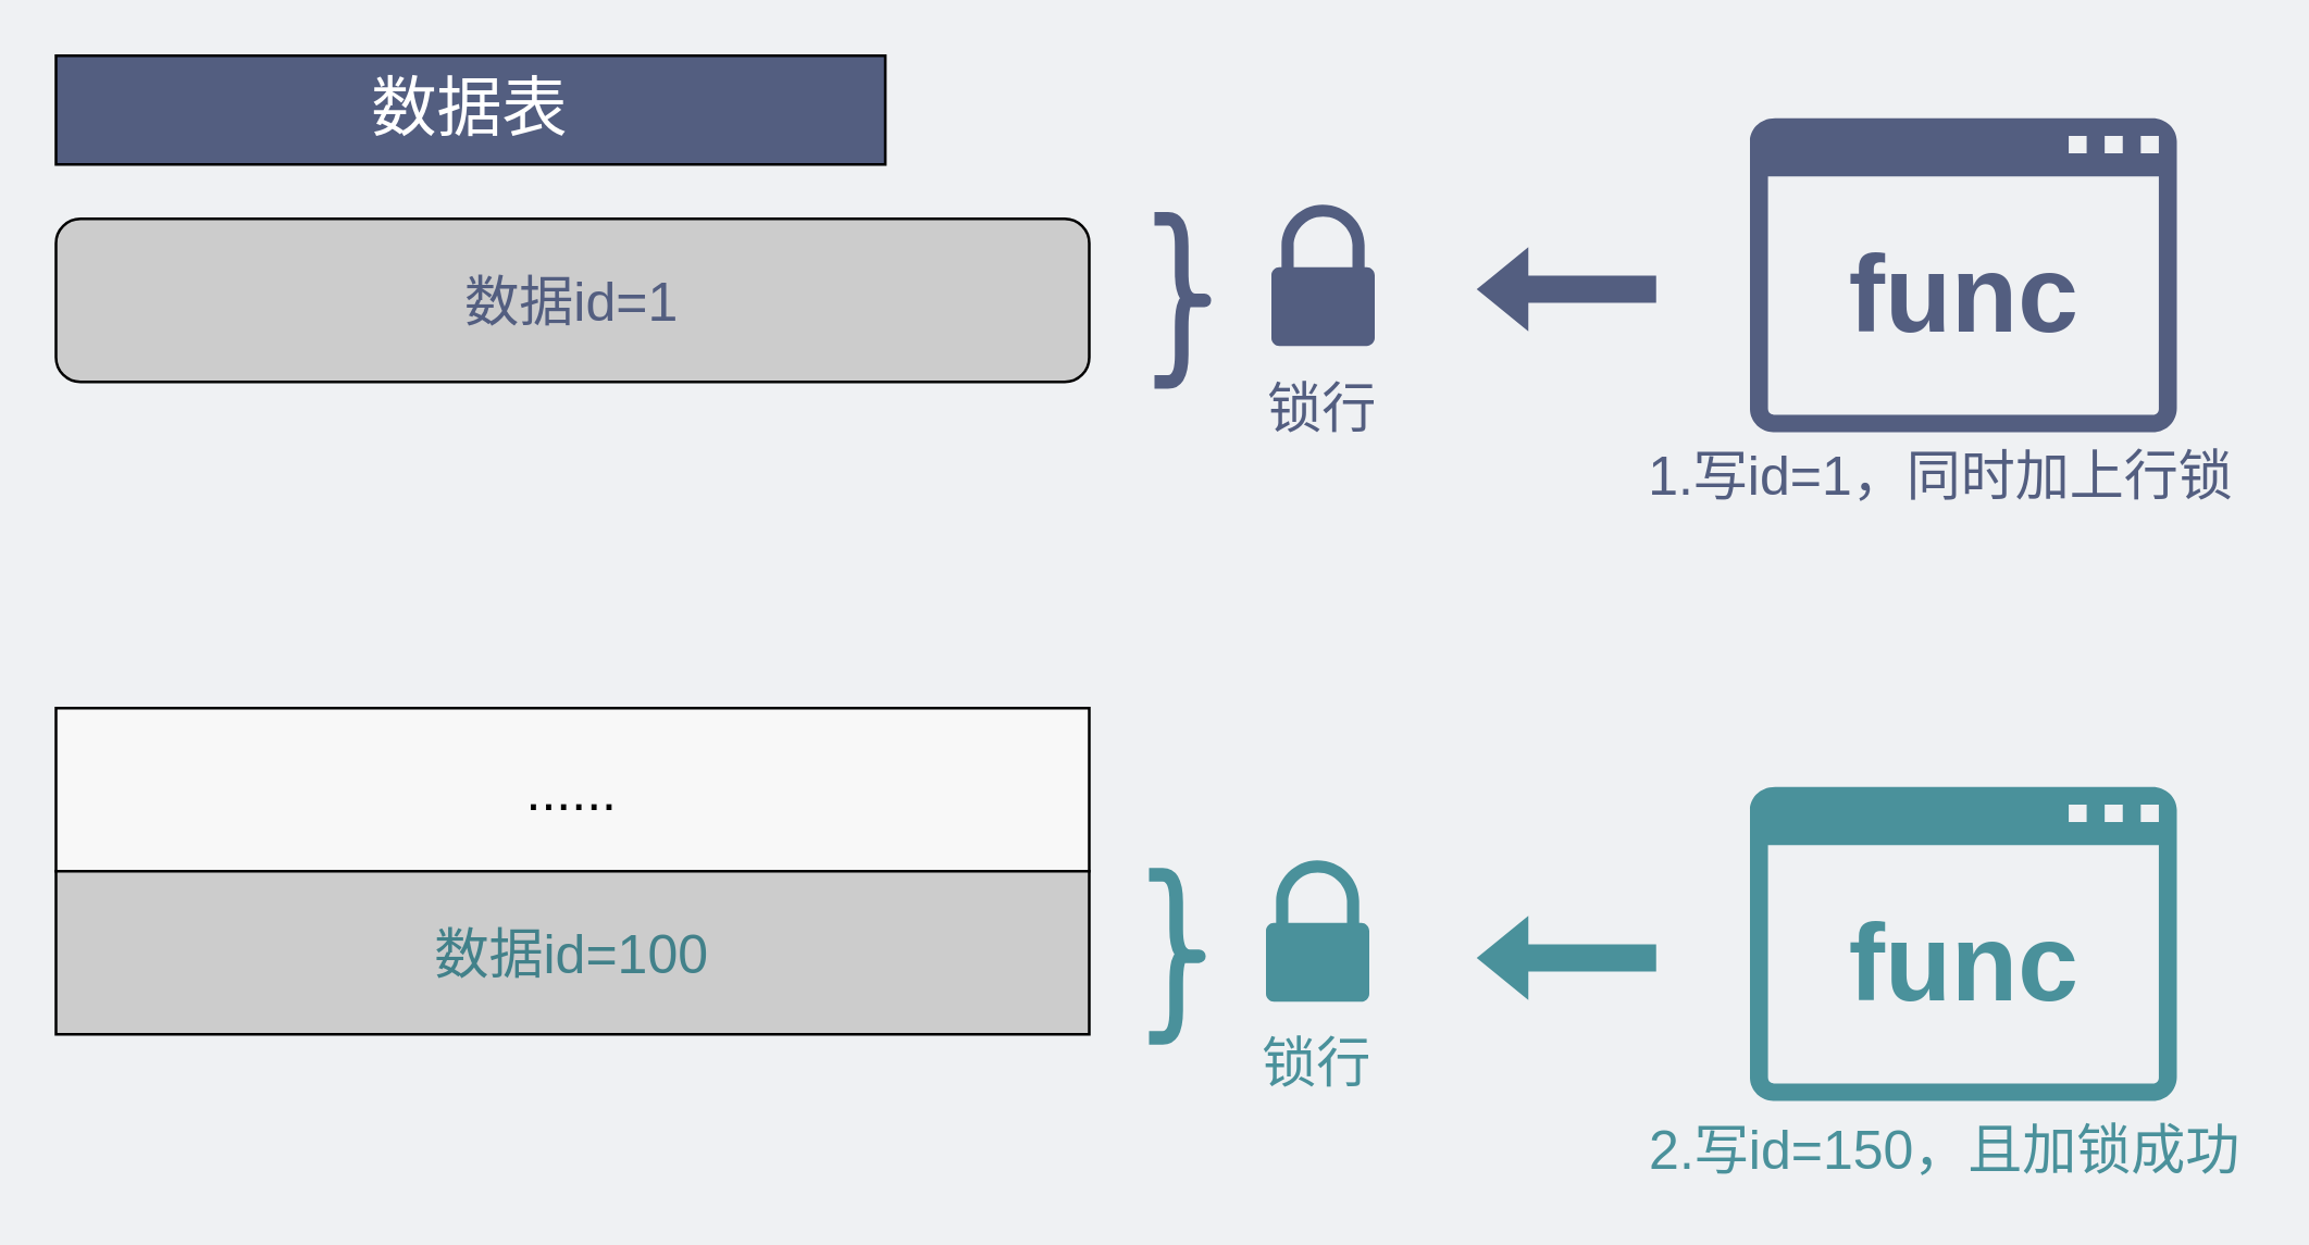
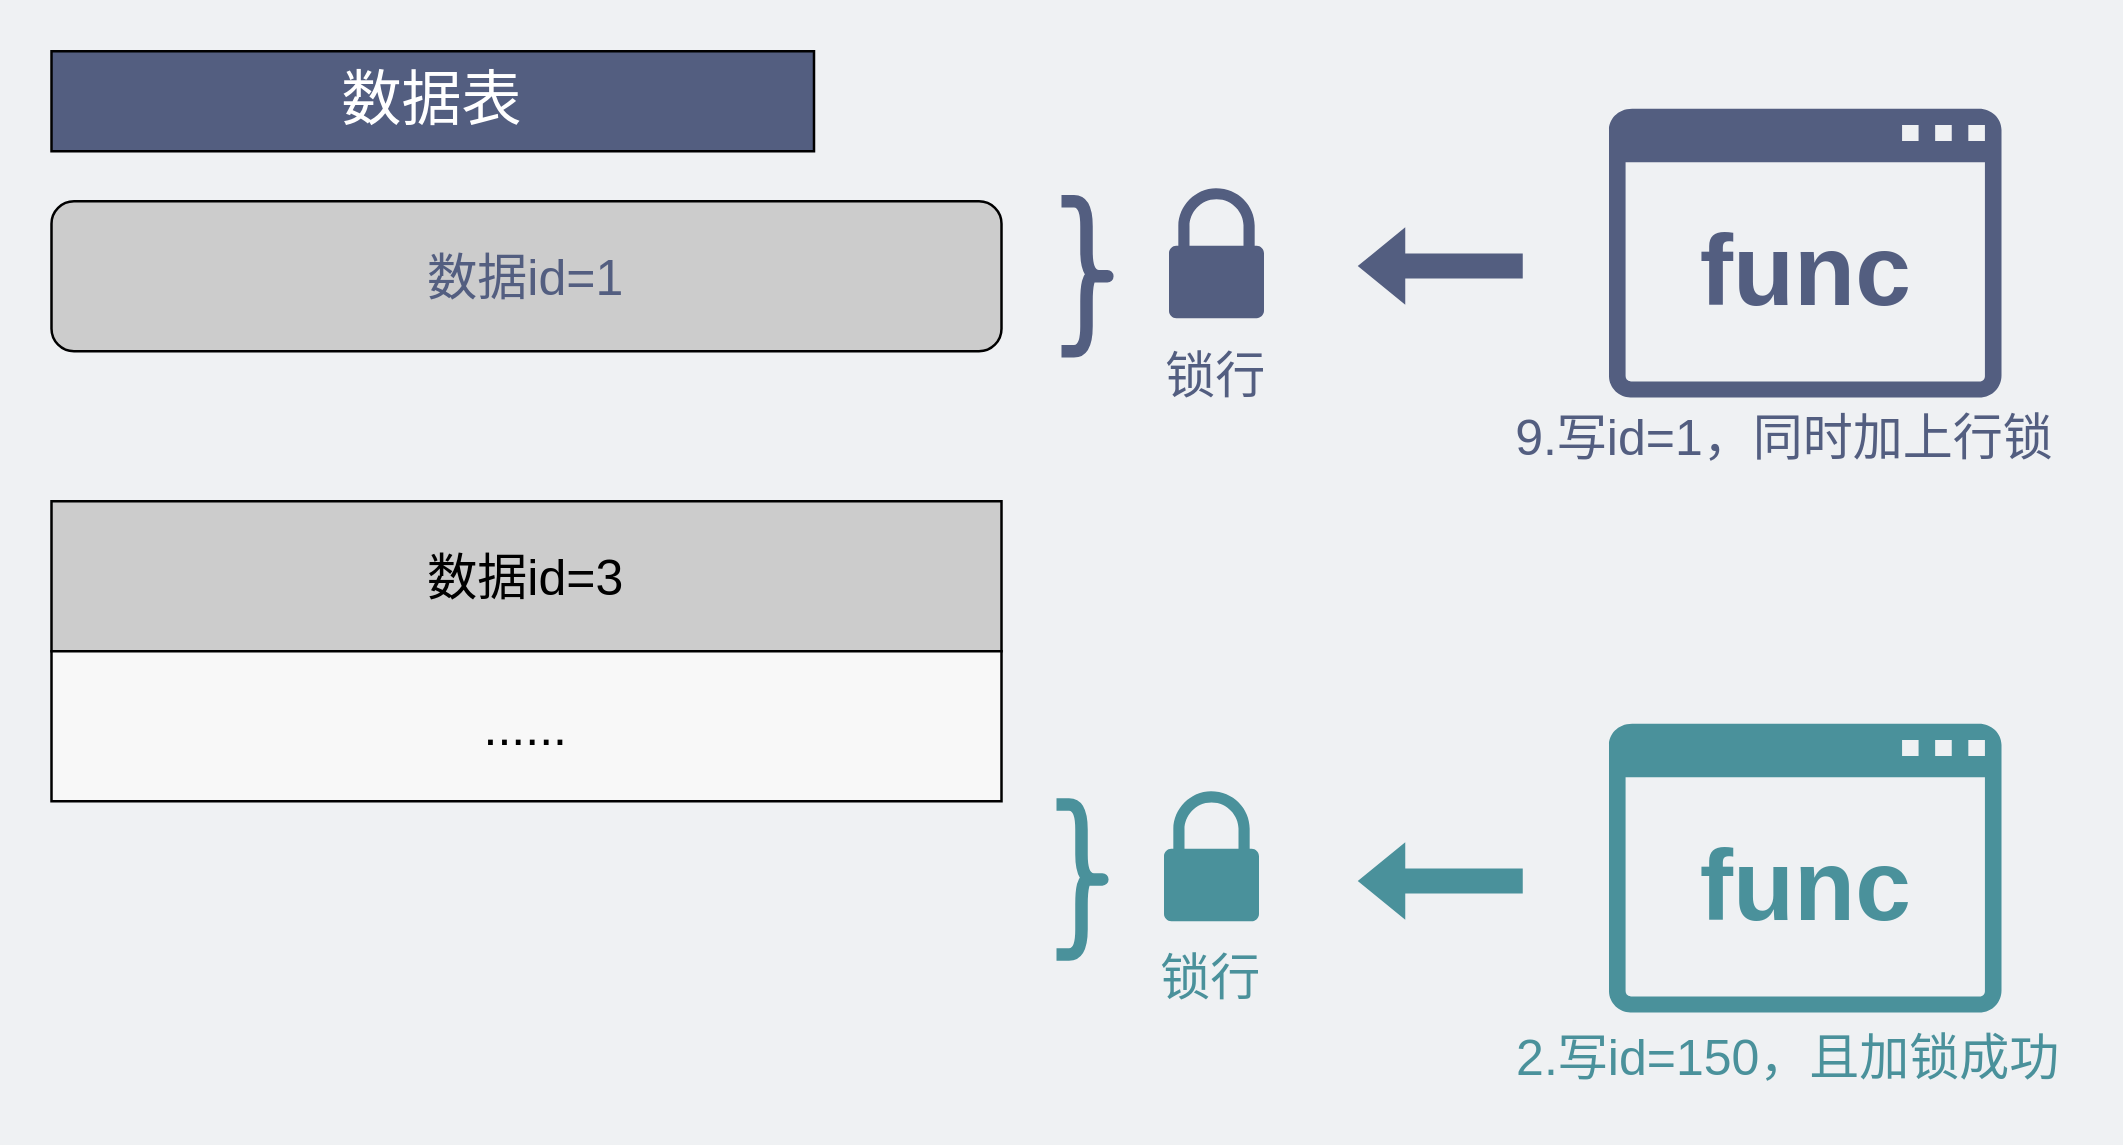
  <mxCell id="0" />
  <mxCell id="1" parent="0" />
  <mxCell id="2" value="&lt;font color=&quot;#535e80&quot;&gt;数据id=1&lt;/font&gt;" style="whiteSpace=wrap;html=1;fillColor=#CCCCCC;gradientColor=none;fontSize=20;rounded=1;" parent="1" vertex="1"><mxGeometry x="20" y="80" width="380" height="60" as="geometry" /></mxCell>
  <mxCell id="3" value="&lt;font color=&quot;#ffffff&quot; style=&quot;font-size: 24px&quot;&gt;数据表&lt;/font&gt;" style="rounded=0;whiteSpace=wrap;html=1;fillColor=#535E80;gradientColor=none;fontSize=24;" parent="1" vertex="1"><mxGeometry x="20" y="20" width="305" height="40" as="geometry" /></mxCell>
+ <mxCell id="4" value="数据id=3" style="rounded=0;whiteSpace=wrap;html=1;fillColor=#CCCCCC;gradientColor=none;fontSize=20;" parent="1" vertex="1"><mxGeometry x="20" y="200" width="380" height="60" as="geometry" /></mxCell>
  <mxCell id="5" value="&lt;span style=&quot;font-size: 20px&quot;&gt;......&lt;/span&gt;" style="rounded=0;whiteSpace=wrap;html=1;fillColor=#F8F8F8;gradientColor=none;fontSize=20;" parent="1" vertex="1"><mxGeometry x="20" y="260" width="380" height="60" as="geometry" /></mxCell>
- <mxCell id="6" value="&lt;font color=&quot;#42818a&quot;&gt;数据id=100&lt;/font&gt;" style="rounded=0;whiteSpace=wrap;html=1;fillColor=#CCCCCC;gradientColor=none;fontSize=20;" parent="1" vertex="1"><mxGeometry x="20" y="320" width="380" height="60" as="geometry" /></mxCell>
  <mxCell id="7" value="" style="sketch=0;pointerEvents=1;shadow=0;dashed=0;html=1;strokeColor=none;fillColor=#535E80;labelPosition=center;verticalLabelPosition=bottom;verticalAlign=top;outlineConnect=0;align=center;shape=mxgraph.office.concepts.application_generic;fontSize=20;" parent="1" vertex="1"><mxGeometry x="643" y="43" width="157" height="115.5" as="geometry" /></mxCell>
  <mxCell id="8" value="" style="sketch=0;pointerEvents=1;shadow=0;dashed=0;html=1;strokeColor=none;labelPosition=center;verticalLabelPosition=bottom;verticalAlign=top;outlineConnect=0;align=center;shape=mxgraph.office.security.lock_protected;fillColor=#535E80;fontSize=20;" parent="1" vertex="1"><mxGeometry x="467" y="74.75" width="38" height="52" as="geometry" /></mxCell>
  <mxCell id="9" value="" style="shape=curlyBracket;whiteSpace=wrap;html=1;rounded=1;flipH=1;fontSize=20;fillColor=#535E80;strokeWidth=5;fontColor=#535E80;strokeColor=#535E80;" parent="1" vertex="1"><mxGeometry x="424" y="80" width="20" height="60" as="geometry" /></mxCell>
  <mxCell id="10" value="" style="shape=flexArrow;endArrow=classic;html=1;rounded=0;fontSize=20;strokeColor=none;fillColor=#535E80;" parent="1" edge="1"><mxGeometry width="50" height="50" relative="1" as="geometry"><mxPoint x="609" y="105.94" as="sourcePoint" /><mxPoint x="542" y="105.94" as="targetPoint" /></mxGeometry></mxCell>
  <mxCell id="11" value="&lt;font style=&quot;font-size: 40px&quot; color=&quot;#535e80&quot;&gt;&lt;b&gt;func&lt;/b&gt;&lt;/font&gt;" style="text;html=1;strokeColor=none;fillColor=none;align=center;verticalAlign=middle;whiteSpace=wrap;rounded=0;fontSize=20;" parent="1" vertex="1"><mxGeometry x="692" y="91.5" width="60" height="30" as="geometry" /></mxCell>
  <mxCell id="12" value="" style="sketch=0;pointerEvents=1;shadow=0;dashed=0;html=1;strokeColor=none;fillColor=#4A919B;labelPosition=center;verticalLabelPosition=bottom;verticalAlign=top;outlineConnect=0;align=center;shape=mxgraph.office.concepts.application_generic;fontSize=20;" parent="1" vertex="1"><mxGeometry x="643" y="289" width="157" height="115.5" as="geometry" /></mxCell>
  <mxCell id="13" value="" style="shape=flexArrow;endArrow=classic;html=1;rounded=0;fontSize=20;strokeColor=none;fillColor=#4A919B;" parent="1" edge="1"><mxGeometry width="50" height="50" relative="1" as="geometry"><mxPoint x="609" y="351.94" as="sourcePoint" /><mxPoint x="542" y="351.94" as="targetPoint" /></mxGeometry></mxCell>
  <mxCell id="14" value="&lt;font style=&quot;font-size: 40px&quot;&gt;&lt;b&gt;func&lt;/b&gt;&lt;/font&gt;" style="text;html=1;strokeColor=none;fillColor=none;align=center;verticalAlign=middle;whiteSpace=wrap;rounded=0;fontSize=20;fontColor=#4A919B;" parent="1" vertex="1"><mxGeometry x="692" y="337.5" width="60" height="30" as="geometry" /></mxCell>
- <mxCell id="15" value="&lt;font style=&quot;font-size: 20px&quot;&gt;1.写id=1，同时加上行锁&lt;/font&gt;" style="text;html=1;strokeColor=none;fillColor=none;align=center;verticalAlign=middle;whiteSpace=wrap;rounded=0;fontSize=40;fontColor=#535E80;" parent="1" vertex="1"><mxGeometry x="603" y="138.5" width="221" height="57" as="geometry" /></mxCell>
+ <mxCell id="15" value="&lt;font style=&quot;font-size: 20px&quot;&gt;9.写id=1，同时加上行锁&lt;/font&gt;" style="text;html=1;strokeColor=none;fillColor=none;align=center;verticalAlign=middle;whiteSpace=wrap;rounded=0;fontSize=40;fontColor=#535E80;" parent="1" vertex="1"><mxGeometry x="603" y="138.5" width="221" height="57" as="geometry" /></mxCell>
  <mxCell id="16" value="&lt;font style=&quot;font-size: 20px&quot;&gt;2.写id=150，且加锁成功&lt;/font&gt;" style="text;html=1;strokeColor=none;fillColor=none;align=center;verticalAlign=middle;whiteSpace=wrap;rounded=0;fontSize=40;fontColor=#4A919B;" parent="1" vertex="1"><mxGeometry x="603" y="393" width="224" height="43" as="geometry" /></mxCell>
  <mxCell id="17" value="锁行" style="text;html=1;strokeColor=none;fillColor=none;align=center;verticalAlign=middle;whiteSpace=wrap;rounded=0;fontSize=20;fontColor=#535E80;" parent="1" vertex="1"><mxGeometry x="456" y="133.5" width="60" height="30" as="geometry" /></mxCell>
  <mxCell id="18" value="" style="sketch=0;pointerEvents=1;shadow=0;dashed=0;html=1;strokeColor=none;labelPosition=center;verticalLabelPosition=bottom;verticalAlign=top;outlineConnect=0;align=center;shape=mxgraph.office.security.lock_protected;fillColor=#4A919B;fontSize=20;" vertex="1" parent="1"><mxGeometry x="465" y="316" width="38" height="52" as="geometry" /></mxCell>
  <mxCell id="19" value="" style="shape=curlyBracket;whiteSpace=wrap;html=1;rounded=1;flipH=1;fontSize=20;fillColor=#4A919B;strokeWidth=5;fontColor=#535E80;strokeColor=#4A919B;" vertex="1" parent="1"><mxGeometry x="422" y="321.25" width="20" height="60" as="geometry" /></mxCell>
  <mxCell id="20" value="锁行" style="text;html=1;strokeColor=none;fillColor=none;align=center;verticalAlign=middle;whiteSpace=wrap;rounded=0;fontSize=20;fontColor=#4A919B;" vertex="1" parent="1"><mxGeometry x="454" y="374.75" width="60" height="30" as="geometry" /></mxCell>
